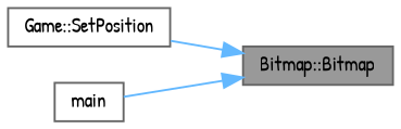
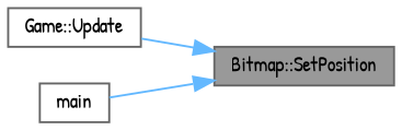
  digraph {
    fontname="Patrick Hand"
    rankdir=RL
    node [color=grey40 fillcolor=white fontname="Patrick Hand" fontsize=10 shape=box style=filled]
    edge [color=steelblue1 dir=back fontname="Patrick Hand" fontsize=10 labelfontname=Helvetica labelfontsize=10 style=solid]
-   n1 [color=gray40 fillcolor=grey60 fontcolor=black height=0.2 label="Bitmap::Bitmap" width=0.4]
-   n2 [height=0.2 label="Game::SetPosition" width=0.4]
+   n1 [color=gray40 fillcolor=grey60 fontcolor=black height=0.2 label="Bitmap::SetPosition" width=0.4]
+   n2 [height=0.2 label="Game::Update" width=0.4]
    n3 [height=0.2 label=main width=0.4]
    n1 -> n2
    n1 -> n3
  }
